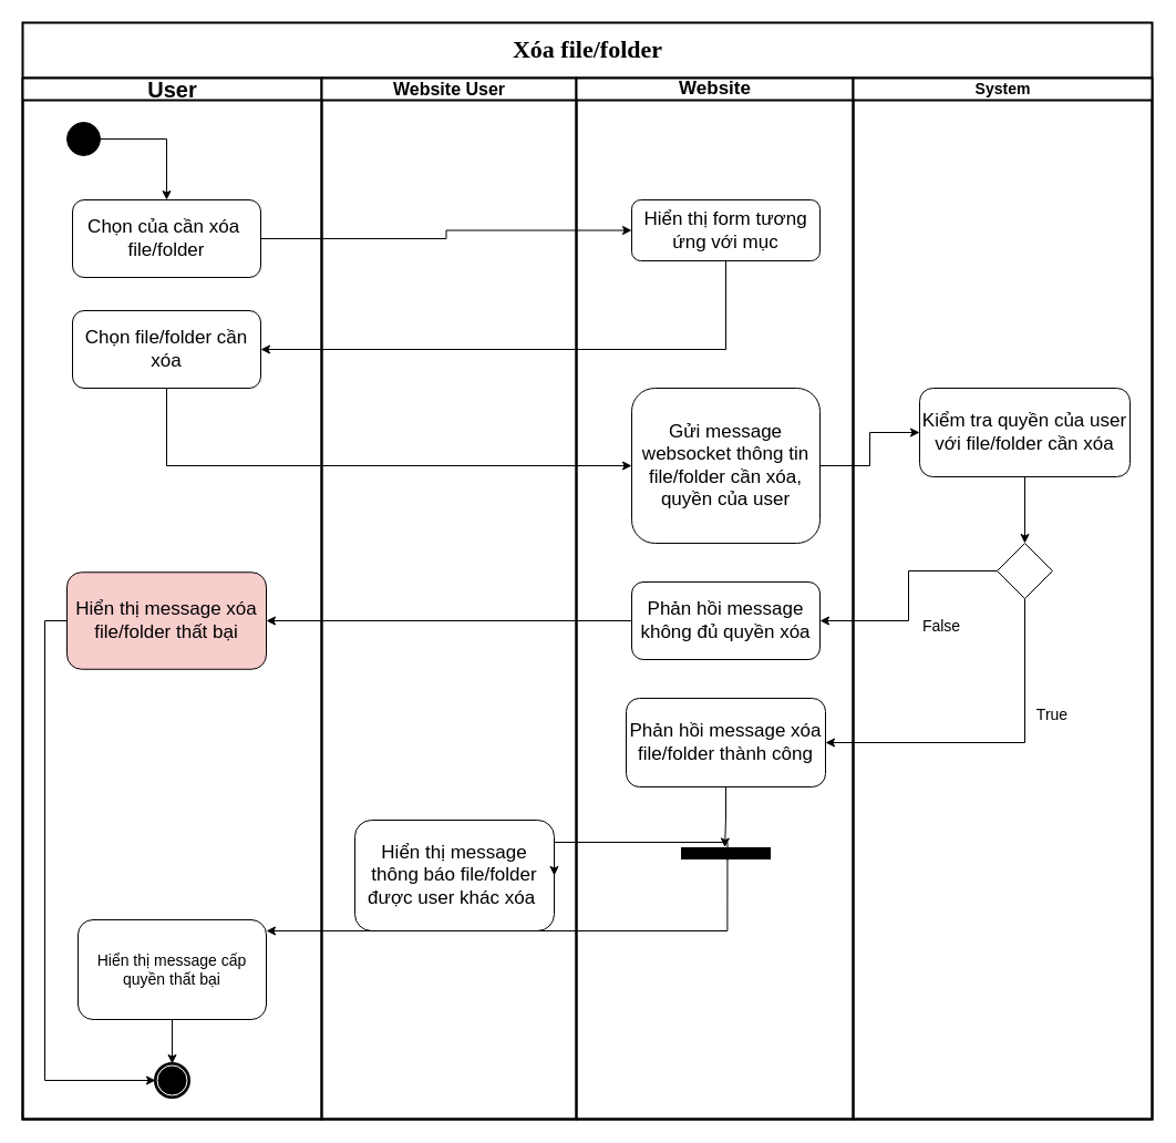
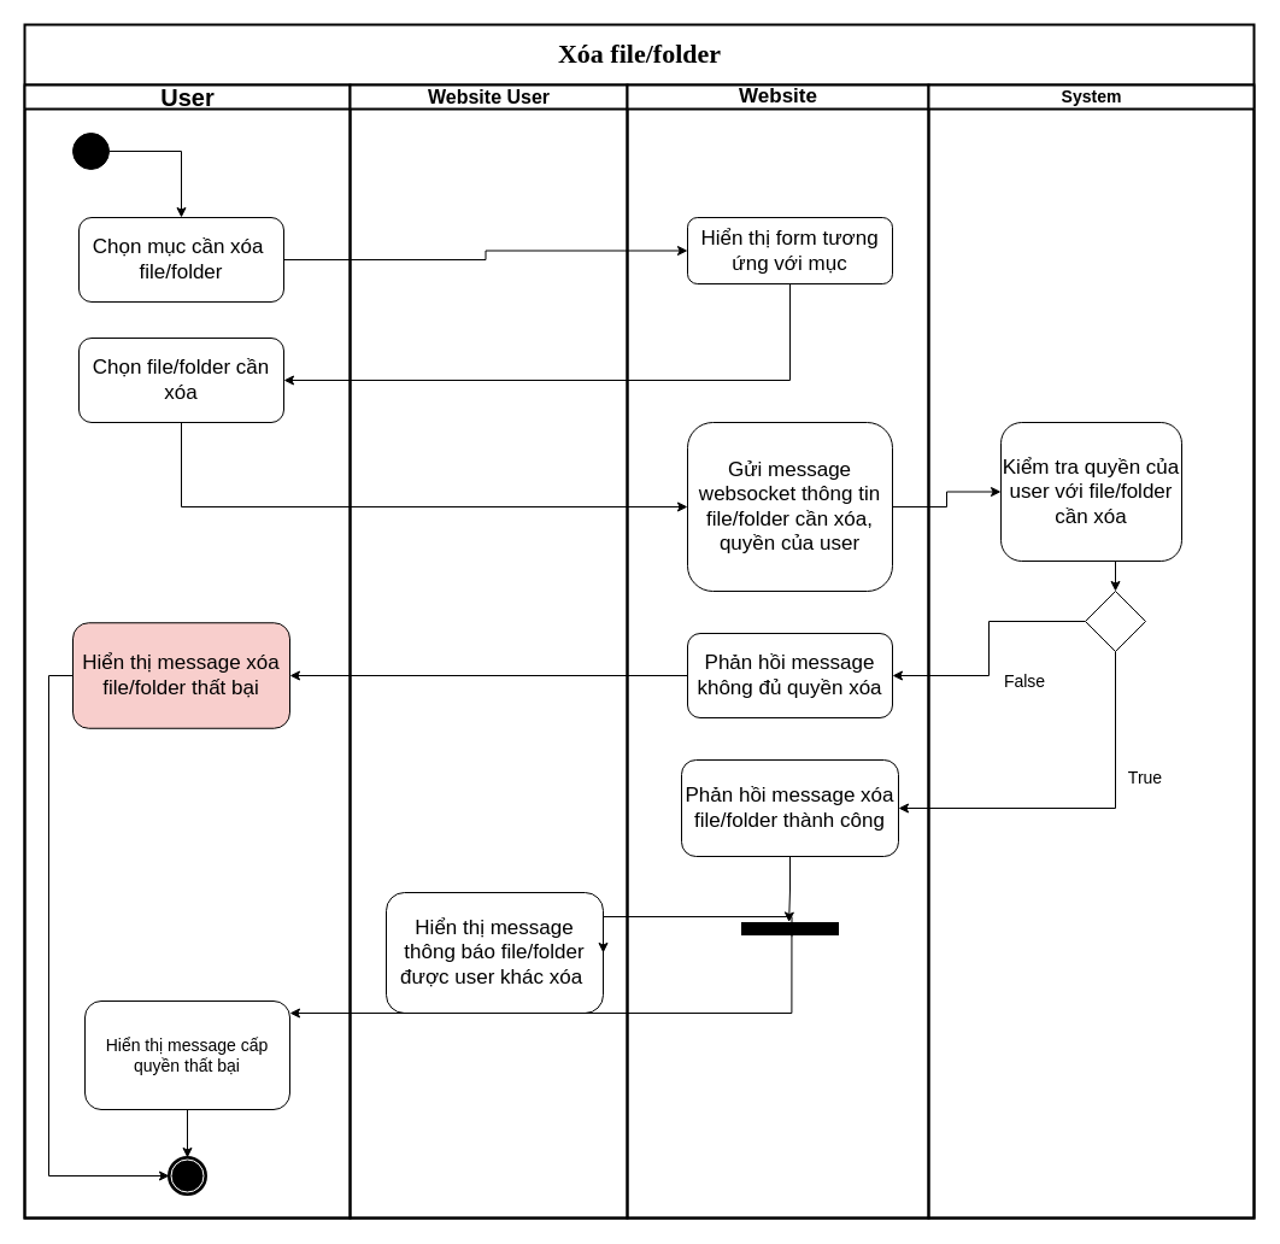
  <mxCell id="0" />
  <mxCell id="1" parent="0" />
  <mxCell id="2" value="&lt;font style=&quot;font-size: 22px;&quot;&gt;Xóa file/folder&lt;/font&gt;" style="swimlane;html=1;childLayout=stackLayout;startSize=50;rounded=0;shadow=0;comic=0;labelBackgroundColor=none;strokeWidth=2;fontFamily=Verdana;fontSize=19;align=center;" parent="1" vertex="1"><mxGeometry y="20" width="1020" height="990" as="geometry" x="20" /></mxCell>
  <mxCell id="3" value="User" style="swimlane;html=1;startSize=20;strokeWidth=2;fontSize=20;fillColor=default;" parent="2" vertex="1"><mxGeometry y="50" width="270" height="940" as="geometry"><mxRectangle y="20" width="40" height="660" as="alternateBounds" /></mxGeometry></mxCell>
  <mxCell id="4" value="" style="ellipse;whiteSpace=wrap;html=1;rounded=0;shadow=0;comic=0;labelBackgroundColor=none;strokeWidth=1;fillColor=#000000;fontFamily=Verdana;fontSize=14;align=center;" parent="3" vertex="1"><mxGeometry x="40" y="40" width="30" height="30" as="geometry" /></mxCell>
- <mxCell id="5" value="Chọn của cần xóa&amp;nbsp;&lt;br&gt;file/folder" style="rounded=1;whiteSpace=wrap;html=1;fontSize=17;glass=0;labelBackgroundColor=none;labelBorderColor=none;" parent="3" vertex="1"><mxGeometry x="45" y="110" width="170" height="70" as="geometry" /></mxCell>
+ <mxCell id="5" value="Chọn mục cần xóa&amp;nbsp;&lt;br&gt;file/folder" style="rounded=1;whiteSpace=wrap;html=1;fontSize=17;glass=0;labelBackgroundColor=none;labelBorderColor=none;" parent="3" vertex="1"><mxGeometry x="45" y="110" width="170" height="70" as="geometry" /></mxCell>
  <mxCell id="6" value="&lt;span style=&quot;font-size: 17px;&quot;&gt;Chọn file/folder cần xóa&lt;/span&gt;" style="rounded=1;whiteSpace=wrap;html=1;fontSize=17;" parent="3" vertex="1"><mxGeometry x="45" y="210" width="170" height="70" as="geometry" /></mxCell>
  <mxCell id="7" value="&lt;span style=&quot;font-size: 17px;&quot;&gt;Hiển thị message xóa file/folder thất bại&lt;/span&gt;" style="rounded=1;whiteSpace=wrap;html=1;fontSize=17;fillColor=#f8cecc;" parent="3" vertex="1"><mxGeometry x="40" y="446.25" width="180" height="87.5" as="geometry" /></mxCell>
  <mxCell id="8" value="" style="edgeStyle=orthogonalEdgeStyle;rounded=0;orthogonalLoop=1;jettySize=auto;html=1;fontSize=14;exitX=1;exitY=0.5;exitDx=0;exitDy=0;entryX=0.5;entryY=0;entryDx=0;entryDy=0;" parent="3" source="4" target="5" edge="1"><mxGeometry relative="1" as="geometry"><mxPoint x="190.0" y="155" as="sourcePoint" /><mxPoint x="540.0" y="155" as="targetPoint" /></mxGeometry></mxCell>
  <mxCell id="9" value="" style="shape=mxgraph.bpmn.shape;html=1;verticalLabelPosition=bottom;labelBackgroundColor=#ffffff;verticalAlign=top;perimeter=ellipsePerimeter;outline=end;symbol=terminate;rounded=0;shadow=0;comic=0;strokeWidth=1;fontFamily=Verdana;fontSize=14;align=center;" parent="3" vertex="1"><mxGeometry x="120" y="890" width="30" height="30" as="geometry" /></mxCell>
  <mxCell id="10" value="&lt;span style=&quot;font-size: 14px;&quot;&gt;Hiển thị message cấp quyền thất bại&lt;/span&gt;" style="rounded=1;whiteSpace=wrap;html=1;fontSize=14;" parent="3" vertex="1"><mxGeometry x="50" y="760" width="170" height="90" as="geometry" /></mxCell>
  <mxCell id="11" value="" style="edgeStyle=orthogonalEdgeStyle;rounded=0;orthogonalLoop=1;jettySize=auto;html=1;fontSize=14;exitX=0;exitY=0.5;exitDx=0;exitDy=0;entryX=0;entryY=0.5;entryDx=0;entryDy=0;" parent="3" source="7" target="9" edge="1"><mxGeometry relative="1" as="geometry"><mxPoint x="560" y="570" as="sourcePoint" /><mxPoint x="250" y="570" as="targetPoint" /></mxGeometry></mxCell>
  <mxCell id="12" value="" style="edgeStyle=orthogonalEdgeStyle;rounded=0;orthogonalLoop=1;jettySize=auto;html=1;fontSize=14;exitX=0.5;exitY=1;exitDx=0;exitDy=0;entryX=0.5;entryY=0;entryDx=0;entryDy=0;" parent="3" source="10" target="9" edge="1"><mxGeometry relative="1" as="geometry"><mxPoint x="560" y="570" as="sourcePoint" /><mxPoint x="250" y="570" as="targetPoint" /></mxGeometry></mxCell>
  <mxCell id="13" value="Website User" style="swimlane;html=1;startSize=20;strokeWidth=2;fontSize=16;" parent="2" vertex="1"><mxGeometry x="270" y="50" width="230" height="940" as="geometry" /></mxCell>
  <mxCell id="14" value="&lt;span style=&quot;font-size: 17px;&quot;&gt;Hiển thị message thông báo file/folder được user khác xóa&amp;nbsp;&lt;/span&gt;" style="rounded=1;whiteSpace=wrap;html=1;fontSize=17;" parent="13" vertex="1"><mxGeometry x="30" y="670" width="180" height="100" as="geometry" /></mxCell>
  <mxCell id="15" value="" style="edgeStyle=orthogonalEdgeStyle;rounded=0;orthogonalLoop=1;jettySize=auto;html=1;fontSize=14;exitX=1;exitY=0.5;exitDx=0;exitDy=0;entryX=0;entryY=0.5;entryDx=0;entryDy=0;" parent="2" source="5" target="20" edge="1"><mxGeometry relative="1" as="geometry"><mxPoint x="575.0" y="475" as="sourcePoint" /><mxPoint x="270" y="165" as="targetPoint" /></mxGeometry></mxCell>
  <mxCell id="16" value="" style="edgeStyle=orthogonalEdgeStyle;rounded=0;orthogonalLoop=1;jettySize=auto;html=1;fontSize=14;exitX=0.5;exitY=1;exitDx=0;exitDy=0;entryX=1;entryY=0.5;entryDx=0;entryDy=0;" parent="2" source="20" target="6" edge="1"><mxGeometry relative="1" as="geometry"><mxPoint x="180.0" y="175" as="sourcePoint" /><mxPoint x="540.0" y="175" as="targetPoint" /></mxGeometry></mxCell>
  <mxCell id="17" value="" style="edgeStyle=orthogonalEdgeStyle;rounded=0;orthogonalLoop=1;jettySize=auto;html=1;fontSize=14;exitX=0.5;exitY=1;exitDx=0;exitDy=0;entryX=0;entryY=0.5;entryDx=0;entryDy=0;" parent="2" source="6" target="21" edge="1"><mxGeometry relative="1" as="geometry"><mxPoint x="180.0" y="175" as="sourcePoint" /><mxPoint x="470" y="290" as="targetPoint" /></mxGeometry></mxCell>
  <mxCell id="18" value="" style="edgeStyle=orthogonalEdgeStyle;rounded=0;orthogonalLoop=1;jettySize=auto;html=1;fontSize=14;" parent="2" source="21" target="32" edge="1"><mxGeometry relative="1" as="geometry" /></mxCell>
  <mxCell id="19" value="Website" style="swimlane;html=1;startSize=20;strokeWidth=2;fontSize=17;" parent="2" vertex="1"><mxGeometry x="500" y="50" width="250" height="940" as="geometry" /></mxCell>
  <mxCell id="20" value="&lt;span style=&quot;font-size: 17px;&quot;&gt;Hiển thị form tương ứng với mục&lt;/span&gt;" style="rounded=1;whiteSpace=wrap;html=1;fontSize=17;" parent="19" vertex="1"><mxGeometry x="50" y="110" width="170" height="55" as="geometry" /></mxCell>
  <mxCell id="21" value="&lt;span style=&quot;font-size: 17px;&quot;&gt;Gửi message websocket thông tin file/folder cần xóa, quyền của user&lt;/span&gt;" style="rounded=1;whiteSpace=wrap;html=1;fontSize=17;" parent="19" vertex="1"><mxGeometry x="50" y="280" width="170" height="140" as="geometry" /></mxCell>
  <mxCell id="22" value="&lt;span style=&quot;font-size: 17px;&quot;&gt;Phản hồi message không đủ quyền xóa&lt;/span&gt;" style="rounded=1;whiteSpace=wrap;html=1;fontSize=17;" parent="19" vertex="1"><mxGeometry x="50" y="455" width="170" height="70" as="geometry" /></mxCell>
  <mxCell id="23" value="&lt;span style=&quot;font-size: 17px;&quot;&gt;Phản hồi message xóa file/folder thành công&lt;/span&gt;" style="rounded=1;whiteSpace=wrap;html=1;fontSize=17;" parent="19" vertex="1"><mxGeometry x="45" y="560" width="180" height="80" as="geometry" /></mxCell>
  <mxCell id="24" value="" style="html=1;points=[];perimeter=orthogonalPerimeter;fontSize=12;direction=south;labelBackgroundColor=#000000;labelBorderColor=default;fillColor=#000000;" parent="19" vertex="1"><mxGeometry x="95" y="695" width="80" height="10" as="geometry" /></mxCell>
  <mxCell id="25" value="" style="edgeStyle=orthogonalEdgeStyle;rounded=0;orthogonalLoop=1;jettySize=auto;html=1;fontSize=14;exitX=0.5;exitY=1;exitDx=0;exitDy=0;entryX=-0.048;entryY=0.511;entryDx=0;entryDy=0;entryPerimeter=0;" parent="19" source="23" target="24" edge="1"><mxGeometry relative="1" as="geometry"><mxPoint x="405" y="595" as="sourcePoint" /><mxPoint x="145" y="740" as="targetPoint" /></mxGeometry></mxCell>
  <mxCell id="26" value="" style="edgeStyle=orthogonalEdgeStyle;rounded=0;orthogonalLoop=1;jettySize=auto;html=1;fontSize=14;exitX=0;exitY=0.5;exitDx=0;exitDy=0;entryX=1;entryY=0.5;entryDx=0;entryDy=0;" parent="2" source="33" target="22" edge="1"><mxGeometry relative="1" as="geometry"><mxPoint x="845" y="460" as="sourcePoint" /><mxPoint x="845" y="525" as="targetPoint" /></mxGeometry></mxCell>
  <mxCell id="27" value="" style="edgeStyle=orthogonalEdgeStyle;rounded=0;orthogonalLoop=1;jettySize=auto;html=1;fontSize=14;exitX=0;exitY=0.5;exitDx=0;exitDy=0;entryX=1;entryY=0.5;entryDx=0;entryDy=0;" parent="2" source="22" target="7" edge="1"><mxGeometry relative="1" as="geometry"><mxPoint x="670" y="320" as="sourcePoint" /><mxPoint x="780" y="320" as="targetPoint" /></mxGeometry></mxCell>
  <mxCell id="28" value="" style="edgeStyle=orthogonalEdgeStyle;rounded=0;orthogonalLoop=1;jettySize=auto;html=1;fontSize=14;exitX=0.5;exitY=1;exitDx=0;exitDy=0;entryX=1;entryY=0.5;entryDx=0;entryDy=0;" parent="2" source="33" target="23" edge="1"><mxGeometry relative="1" as="geometry"><mxPoint x="840" y="590" as="sourcePoint" /><mxPoint x="780" y="720" as="targetPoint" /></mxGeometry></mxCell>
  <mxCell id="29" value="" style="edgeStyle=orthogonalEdgeStyle;rounded=0;orthogonalLoop=1;jettySize=auto;html=1;fontSize=14;exitX=1.165;exitY=0.481;exitDx=0;exitDy=0;entryX=1;entryY=0.5;entryDx=0;entryDy=0;exitPerimeter=0;" parent="2" source="24" target="14" edge="1"><mxGeometry relative="1" as="geometry"><mxPoint x="615" y="730" as="sourcePoint" /><mxPoint x="615" y="770" as="targetPoint" /><Array as="points"><mxPoint x="636" y="740" /><mxPoint x="480" y="740" /></Array></mxGeometry></mxCell>
  <mxCell id="30" value="" style="edgeStyle=orthogonalEdgeStyle;rounded=0;orthogonalLoop=1;jettySize=auto;html=1;fontSize=14;exitX=1.083;exitY=0.482;exitDx=0;exitDy=0;exitPerimeter=0;" parent="2" source="24" edge="1"><mxGeometry relative="1" as="geometry"><mxPoint x="616.52" y="781.65" as="sourcePoint" /><mxPoint x="220" y="820" as="targetPoint" /><Array as="points"><mxPoint x="636" y="820" /></Array></mxGeometry></mxCell>
  <mxCell id="31" value="System" style="swimlane;html=1;startSize=20;strokeWidth=2;fontSize=14;" parent="2" vertex="1"><mxGeometry x="750" y="50" width="270" height="940" as="geometry"><mxRectangle x="720" y="20" width="40" height="660" as="alternateBounds" /></mxGeometry></mxCell>
- <mxCell id="32" value="Kiểm tra quyền của user với file/folder cần xóa" style="rounded=1;whiteSpace=wrap;html=1;fontSize=17;" parent="31" vertex="1"><mxGeometry x="60" y="280" width="190" height="80" as="geometry" /></mxCell>
+ <mxCell id="32" value="Kiểm tra quyền của user với file/folder cần xóa" style="rounded=1;whiteSpace=wrap;html=1;fontSize=17;" parent="31" vertex="1"><mxGeometry x="60" y="280" width="150" height="115" as="geometry" /></mxCell>
  <mxCell id="33" value="" style="rhombus;whiteSpace=wrap;html=1;fontSize=14;" parent="31" vertex="1"><mxGeometry x="130" y="420" width="50" height="50" as="geometry" /></mxCell>
  <mxCell id="34" value="True" style="text;html=1;strokeColor=none;fillColor=none;align=center;verticalAlign=middle;whiteSpace=wrap;rounded=0;fontSize=14;" parent="31" vertex="1"><mxGeometry x="150" y="560" width="60" height="30" as="geometry" /></mxCell>
  <mxCell id="35" value="" style="edgeStyle=orthogonalEdgeStyle;rounded=0;orthogonalLoop=1;jettySize=auto;html=1;fontSize=14;exitX=0.5;exitY=1;exitDx=0;exitDy=0;entryX=0.5;entryY=0;entryDx=0;entryDy=0;" parent="31" source="32" target="33" edge="1"><mxGeometry relative="1" as="geometry"><mxPoint x="-120" y="520" as="sourcePoint" /><mxPoint x="155" y="400" as="targetPoint" /></mxGeometry></mxCell>
  <mxCell id="36" value="False" style="text;html=1;strokeColor=none;fillColor=none;align=center;verticalAlign=middle;whiteSpace=wrap;rounded=0;fontSize=14;" parent="31" vertex="1"><mxGeometry x="50" y="480" width="60" height="30" as="geometry" /></mxCell>
